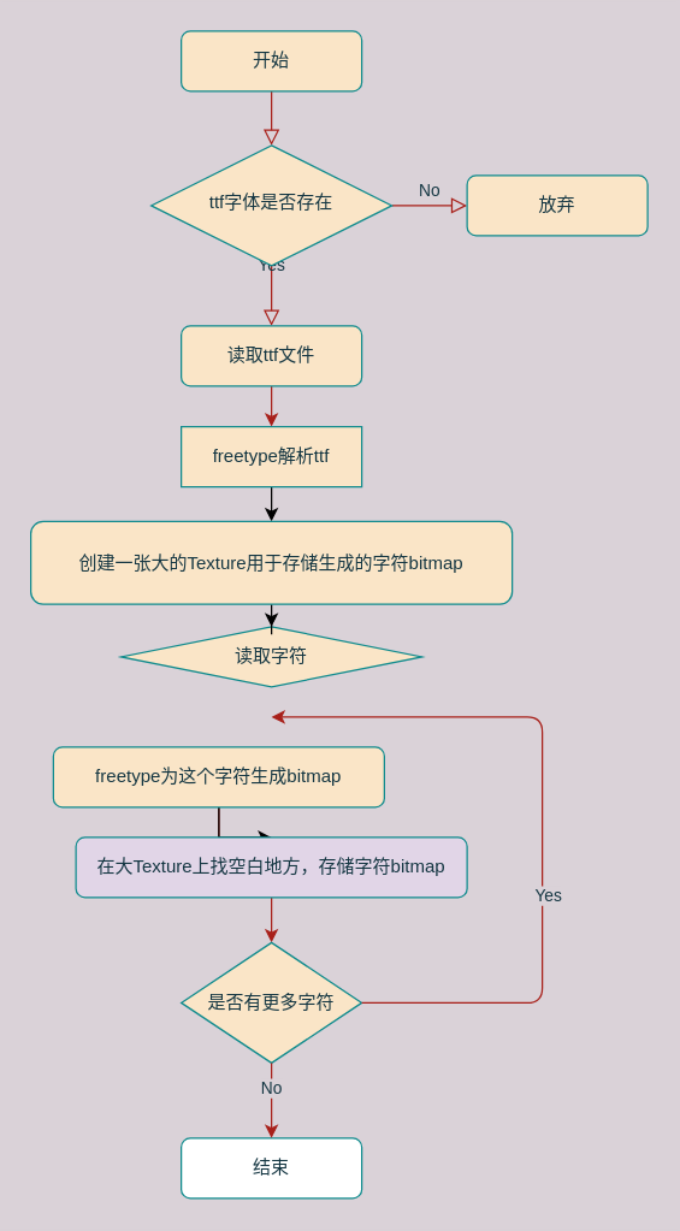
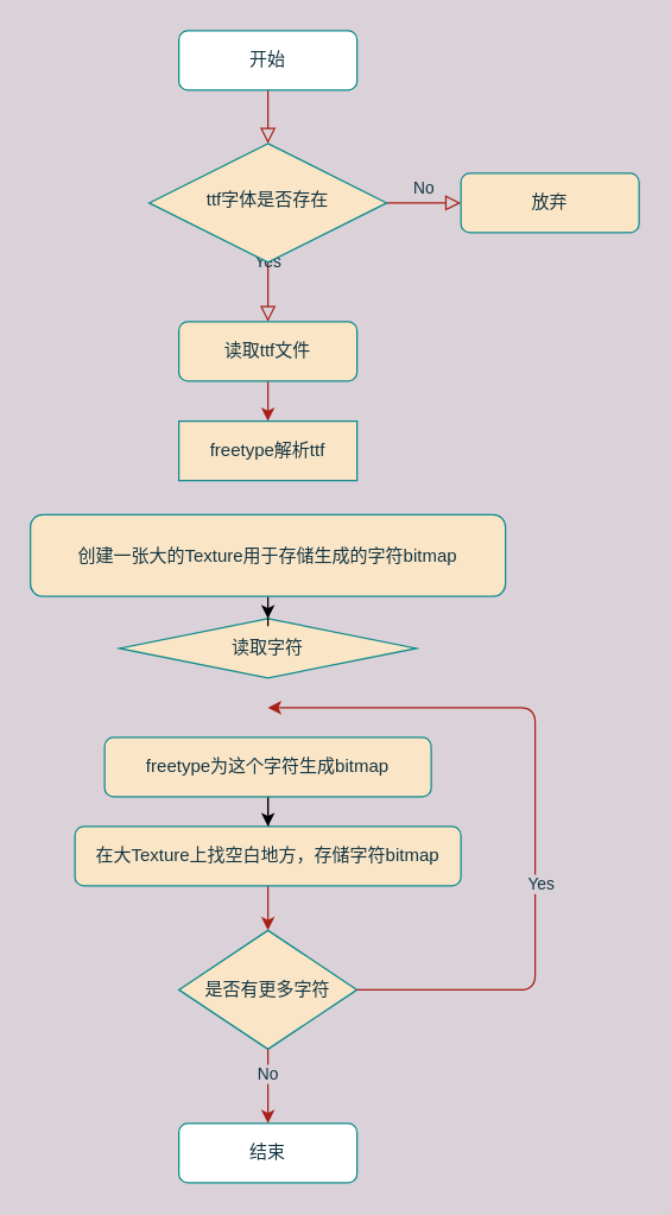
  <mxCell id="0" />
  <mxCell id="1" parent="0" />
  <mxCell id="2" value="" style="rounded=0;html=1;jettySize=auto;orthogonalLoop=1;fontSize=11;endArrow=block;endFill=0;endSize=8;strokeWidth=1;shadow=0;labelBackgroundColor=none;edgeStyle=orthogonalEdgeStyle;strokeColor=#A8201A;fontColor=#143642;" parent="1" source="3" target="6" edge="1"><mxGeometry relative="1" as="geometry" /></mxCell>
- <mxCell id="3" value="开始" style="rounded=1;whiteSpace=wrap;html=1;fontSize=12;glass=0;strokeWidth=1;shadow=0;fillColor=#FAE5C7;strokeColor=#0F8B8D;fontColor=#143642;" parent="1" vertex="1"><mxGeometry x="120" y="20" width="120" height="40" as="geometry" /></mxCell>
+ <mxCell id="3" value="开始" style="rounded=1;whiteSpace=wrap;html=1;fontSize=12;glass=0;strokeWidth=1;shadow=0;fillColor=#ffffff;strokeColor=#0F8B8D;fontColor=#143642;" parent="1" vertex="1"><mxGeometry x="120" y="20" width="120" height="40" as="geometry" /></mxCell>
  <mxCell id="4" value="Yes" style="rounded=0;html=1;jettySize=auto;orthogonalLoop=1;fontSize=11;endArrow=block;endFill=0;endSize=8;strokeWidth=1;shadow=0;labelBackgroundColor=none;edgeStyle=orthogonalEdgeStyle;strokeColor=#A8201A;fontColor=#143642;" parent="1" source="6" edge="1"><mxGeometry y="20" relative="1" as="geometry"><mxPoint as="offset" /><mxPoint x="180" y="216" as="targetPoint" /></mxGeometry></mxCell>
  <mxCell id="5" value="No" style="edgeStyle=orthogonalEdgeStyle;rounded=0;html=1;jettySize=auto;orthogonalLoop=1;fontSize=11;endArrow=block;endFill=0;endSize=8;strokeWidth=1;shadow=0;labelBackgroundColor=none;strokeColor=#A8201A;fontColor=#143642;" parent="1" source="6" target="7" edge="1"><mxGeometry y="10" relative="1" as="geometry"><mxPoint as="offset" /></mxGeometry></mxCell>
  <mxCell id="6" value="ttf字体是否存在" style="rhombus;whiteSpace=wrap;html=1;shadow=0;fontFamily=Helvetica;fontSize=12;align=center;strokeWidth=1;spacing=6;spacingTop=-4;fillColor=#FAE5C7;strokeColor=#0F8B8D;fontColor=#143642;" parent="1" vertex="1"><mxGeometry x="100" y="96" width="160" height="80" as="geometry" /></mxCell>
  <mxCell id="7" value="放弃" style="rounded=1;whiteSpace=wrap;html=1;fontSize=12;glass=0;strokeWidth=1;shadow=0;fillColor=#FAE5C7;strokeColor=#0F8B8D;fontColor=#143642;" parent="1" vertex="1"><mxGeometry x="310" y="116" width="120" height="40" as="geometry" /></mxCell>
  <mxCell id="8" value="结束" style="rounded=1;whiteSpace=wrap;html=1;fontSize=12;glass=0;strokeWidth=1;shadow=0;fillColor=#ffffff;strokeColor=#0F8B8D;fontColor=#143642;" parent="1" vertex="1"><mxGeometry x="120" y="756" width="120" height="40" as="geometry" /></mxCell>
  <mxCell id="9" value="" style="edgeStyle=orthogonalEdgeStyle;rounded=0;orthogonalLoop=1;jettySize=auto;html=1;labelBackgroundColor=#DAD2D8;strokeColor=#A8201A;fontColor=#143642;" parent="1" source="10" target="12" edge="1"><mxGeometry relative="1" as="geometry" /></mxCell>
  <mxCell id="10" value="&lt;span&gt;读取ttf文件&lt;/span&gt;" style="rounded=1;whiteSpace=wrap;html=1;fillColor=#FAE5C7;strokeColor=#0F8B8D;fontColor=#143642;" parent="1" vertex="1"><mxGeometry x="120" y="216" width="120" height="40" as="geometry" /></mxCell>
- <mxCell id="11" value="" style="edgeStyle=orthogonalEdgeStyle;rounded=0;orthogonalLoop=1;jettySize=auto;html=1;" edge="1" parent="1" source="12" target="23"><mxGeometry relative="1" as="geometry" /></mxCell>
  <mxCell id="12" value="freetype解析ttf" style="whiteSpace=wrap;html=1;fillColor=#FAE5C7;strokeColor=#0F8B8D;fontColor=#143642;rounded=0;" parent="1" vertex="1"><mxGeometry x="120" y="283" width="120" height="40" as="geometry" /></mxCell>
  <mxCell id="13" value="" style="edgeStyle=orthogonalEdgeStyle;rounded=0;orthogonalLoop=1;jettySize=auto;html=1;labelBackgroundColor=#DAD2D8;strokeColor=#A8201A;fontColor=#143642;" parent="1" source="15" target="17" edge="1"><mxGeometry relative="1" as="geometry" /></mxCell>
  <mxCell id="14" value="" style="edgeStyle=orthogonalEdgeStyle;rounded=0;orthogonalLoop=1;jettySize=auto;html=1;" edge="1" parent="1" source="15" target="24"><mxGeometry relative="1" as="geometry" /></mxCell>
- <mxCell id="15" value="freetype为这个字符生成bitmap" style="rounded=1;whiteSpace=wrap;html=1;fillColor=#FAE5C7;strokeColor=#0F8B8D;fontColor=#143642;" parent="1" vertex="1"><mxGeometry x="35" y="496" width="220" height="40" as="geometry" /></mxCell>
+ <mxCell id="15" value="freetype为这个字符生成bitmap" style="rounded=1;whiteSpace=wrap;html=1;fillColor=#FAE5C7;strokeColor=#0F8B8D;fontColor=#143642;" parent="1" vertex="1"><mxGeometry x="70" y="496" width="220" height="40" as="geometry" /></mxCell>
  <mxCell id="16" value="读取字符" style="rhombus;whiteSpace=wrap;html=1;fillColor=#FAE5C7;strokeColor=#0F8B8D;fontColor=#143642;" parent="1" vertex="1"><mxGeometry x="80" y="416" width="200" height="40" as="geometry" /></mxCell>
  <mxCell id="17" value="是否有更多字符" style="rhombus;whiteSpace=wrap;html=1;fillColor=#FAE5C7;strokeColor=#0F8B8D;fontColor=#143642;" parent="1" vertex="1"><mxGeometry x="120" y="626" width="120" height="80" as="geometry" /></mxCell>
  <mxCell id="18" value="" style="edgeStyle=segmentEdgeStyle;endArrow=classic;html=1;exitX=1;exitY=0.5;exitDx=0;exitDy=0;labelBackgroundColor=#DAD2D8;strokeColor=#A8201A;fontColor=#143642;" parent="1" source="17" edge="1"><mxGeometry width="50" height="50" relative="1" as="geometry"><mxPoint x="390" y="506" as="sourcePoint" /><mxPoint x="180" y="476" as="targetPoint" /><Array as="points"><mxPoint x="360" y="666" /><mxPoint x="360" y="476" /></Array></mxGeometry></mxCell>
  <mxCell id="19" value="Yes" style="edgeLabel;html=1;align=center;verticalAlign=middle;resizable=0;points=[];labelBackgroundColor=#DAD2D8;fontColor=#143642;" parent="18" vertex="1" connectable="0"><mxGeometry x="-0.218" y="-3" relative="1" as="geometry"><mxPoint as="offset" /></mxGeometry></mxCell>
  <mxCell id="20" value="" style="endArrow=classic;html=1;exitX=0.5;exitY=1;exitDx=0;exitDy=0;entryX=0.5;entryY=0;entryDx=0;entryDy=0;labelBackgroundColor=#DAD2D8;strokeColor=#A8201A;fontColor=#143642;" parent="1" source="17" target="8" edge="1"><mxGeometry width="50" height="50" relative="1" as="geometry"><mxPoint x="350" y="638" as="sourcePoint" /><mxPoint x="400" y="588" as="targetPoint" /></mxGeometry></mxCell>
  <mxCell id="21" value="No" style="edgeLabel;html=1;align=center;verticalAlign=middle;resizable=0;points=[];labelBackgroundColor=#DAD2D8;fontColor=#143642;" parent="20" vertex="1" connectable="0"><mxGeometry x="-0.36" y="-1" relative="1" as="geometry"><mxPoint as="offset" /></mxGeometry></mxCell>
  <mxCell id="22" value="" style="edgeStyle=orthogonalEdgeStyle;rounded=0;orthogonalLoop=1;jettySize=auto;html=1;" edge="1" parent="1" source="23" target="16"><mxGeometry relative="1" as="geometry" /></mxCell>
  <mxCell id="23" value="创建一张大的Texture用于存储生成的字符bitmap" style="whiteSpace=wrap;html=1;rounded=1;fontColor=#143642;strokeColor=#0F8B8D;fillColor=#FAE5C7;" vertex="1" parent="1"><mxGeometry x="20" y="346" width="320" height="55" as="geometry" /></mxCell>
- <mxCell id="24" value="在大Texture上找空白地方，存储字符bitmap" style="rounded=1;whiteSpace=wrap;html=1;fontColor=#143642;strokeColor=#0F8B8D;fillColor=#e1d5e7;" vertex="1" parent="1"><mxGeometry x="50" y="556" width="260" height="40" as="geometry" /></mxCell>
+ <mxCell id="24" value="在大Texture上找空白地方，存储字符bitmap" style="rounded=1;whiteSpace=wrap;html=1;fontColor=#143642;strokeColor=#0F8B8D;fillColor=#FAE5C7;" vertex="1" parent="1"><mxGeometry x="50" y="556" width="260" height="40" as="geometry" /></mxCell>
